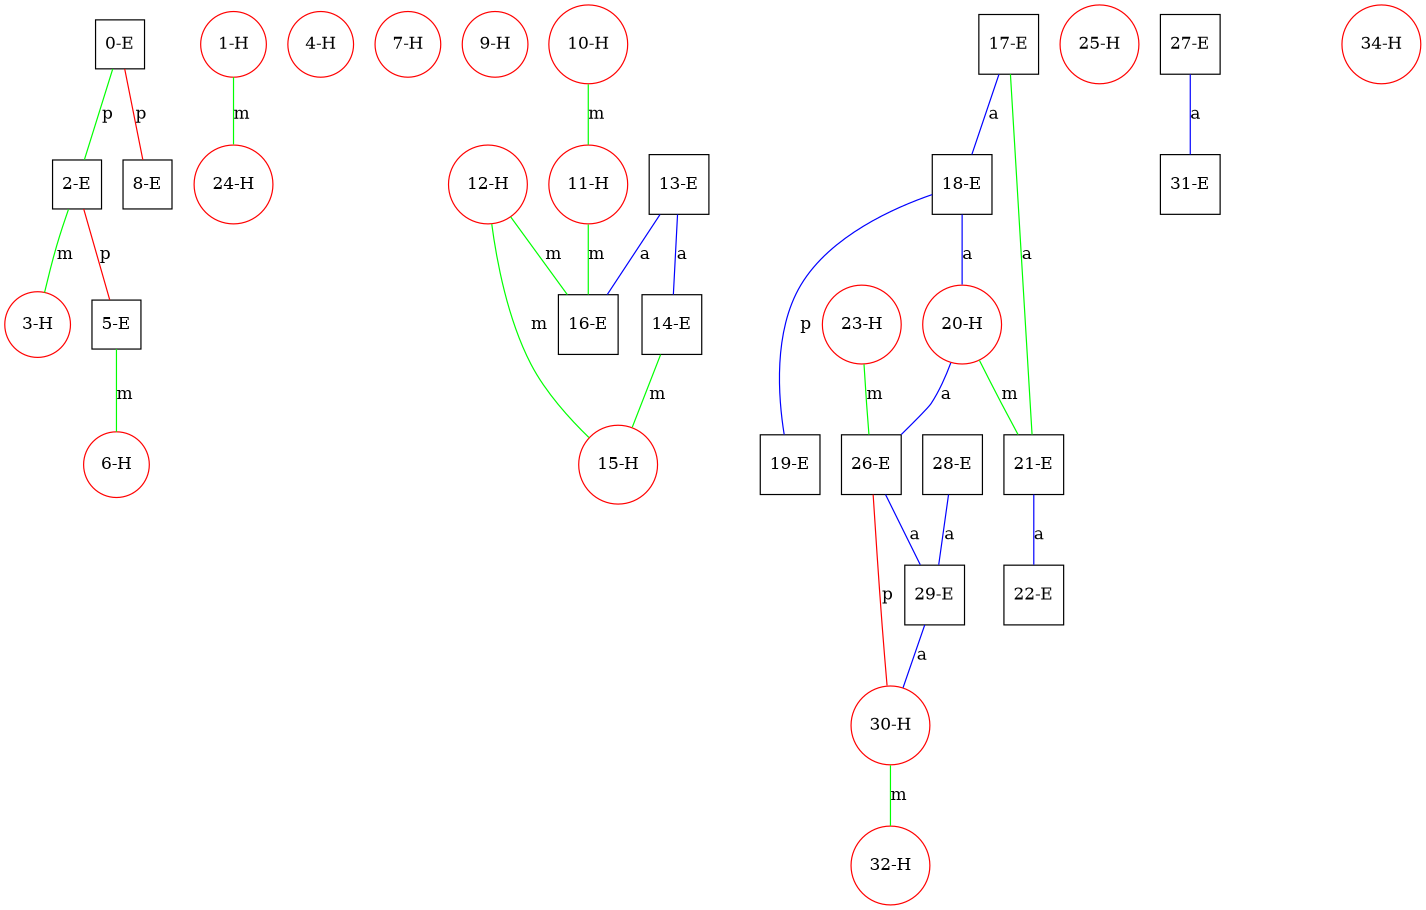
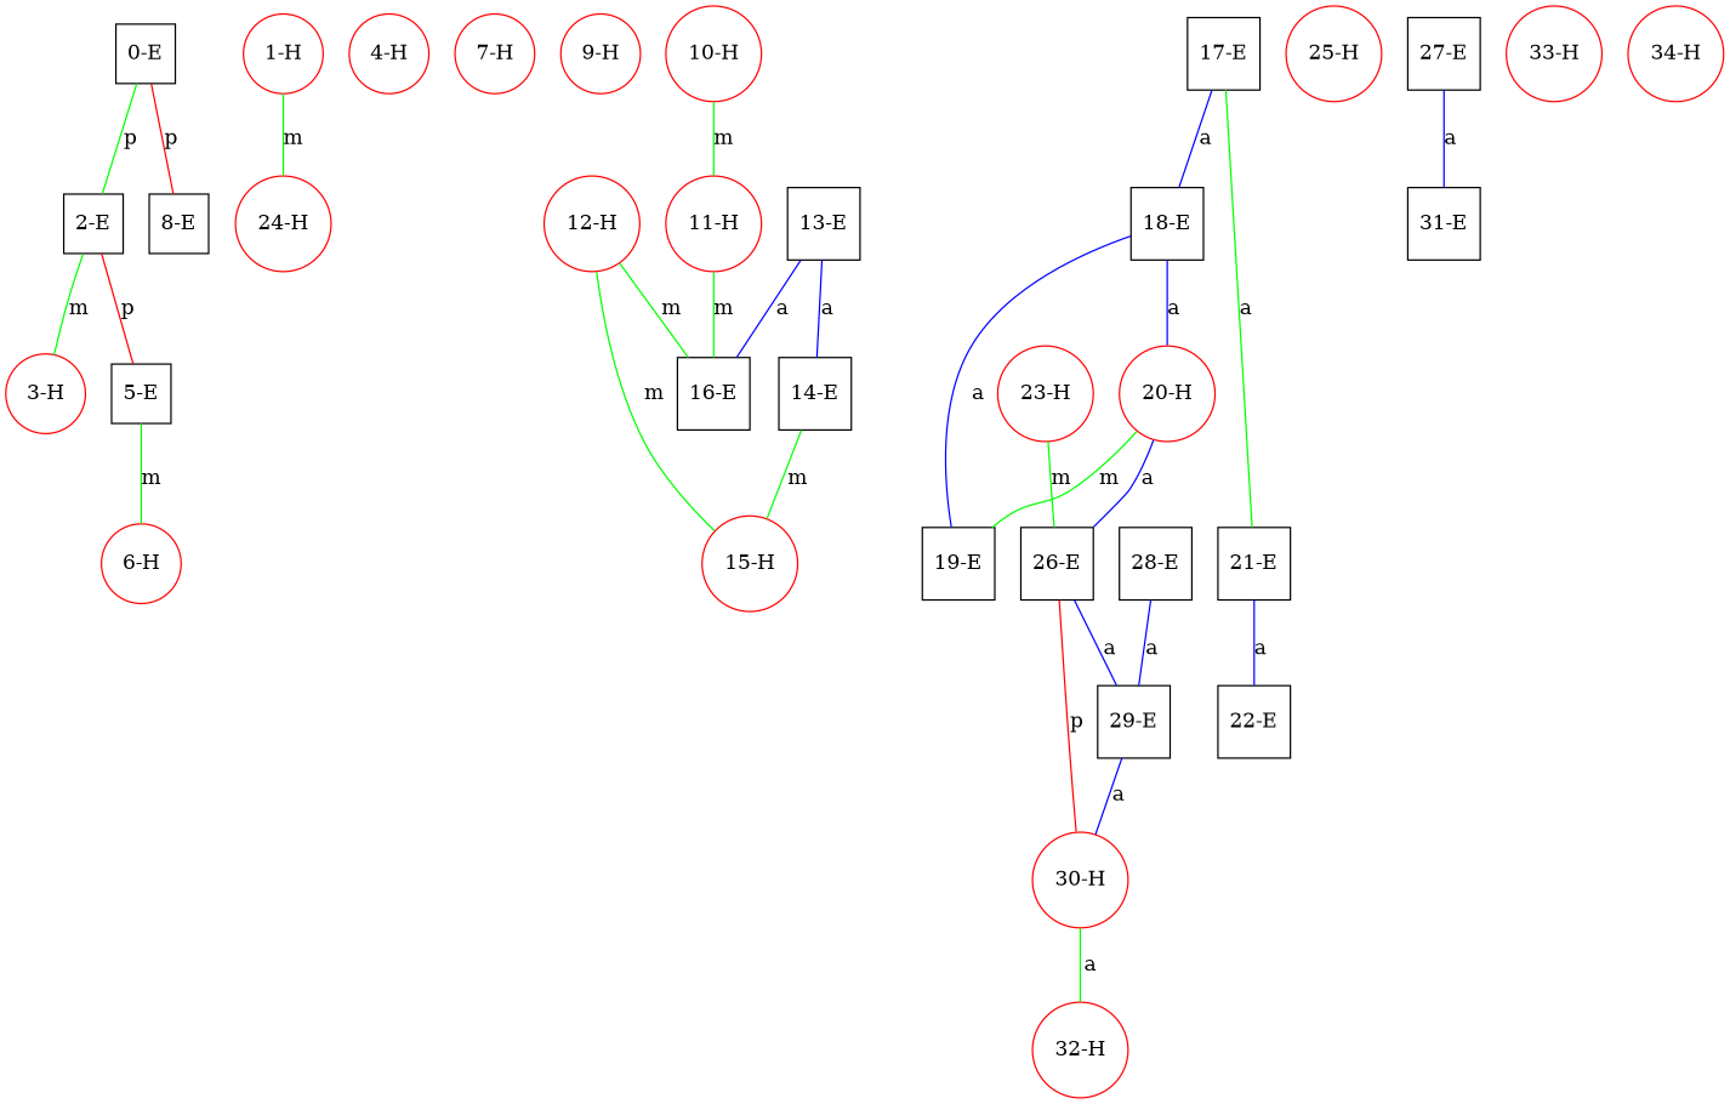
  graph {
    node [color=red shape=circle]
    edge [color=green]
    n1 [color=black label="0-E" shape=square]
    n2 [color=black label="2-E" shape=square]
    n3 [color=black label="8-E" shape=square]
    n4 [label="3-H"]
    n5 [color=black label="5-E" shape=square]
    n6 [label="1-H"]
    n7 [label="24-H"]
    n8 [label="6-H"]
    n9 [label="4-H"]
    n10 [label="7-H"]
    n11 [label="9-H"]
    n12 [label="10-H"]
    n13 [label="11-H"]
    n14 [color=black label="16-E" shape=square]
    n15 [label="12-H"]
    n16 [label="15-H"]
    n17 [color=black label="13-E" shape=square]
    n18 [color=black label="14-E" shape=square]
    n19 [color=black label="17-E" shape=square]
    n20 [color=black label="18-E" shape=square]
    n21 [color=black label="21-E" shape=square]
    n22 [color=black label="19-E" shape=square]
    n23 [label="20-H"]
    n24 [color=black label="22-E" shape=square]
    n25 [color=black label="26-E" shape=square]
    n26 [color=black label="29-E" shape=square]
    n27 [label="30-H"]
    n28 [label="23-H"]
    n29 [label="25-H"]
    n30 [label="32-H"]
    n31 [color=black label="27-E" shape=square]
    n32 [color=black label="31-E" shape=square]
    n33 [color=black label="28-E" shape=square]
+   n34 [label="33-H"]
    n35 [label="34-H"]
    n1 -- n2 [label=p]
    n1 -- n3 [color=red label=p]
    n2 -- n4 [label=m]
    n2 -- n5 [color=red label=p]
    n5 -- n8 [label=m]
    n6 -- n7 [label=m]
    n12 -- n13 [label=m]
    n13 -- n14 [label=m]
    n15 -- n14 [label=m]
    n15 -- n16 [label=m]
    n17 -- n14 [color=blue label=a]
    n17 -- n18 [color=blue label=a]
    n18 -- n16 [label=m]
    n19 -- n20 [color=blue label=a]
    n19 -- n21 [label=a]
-   n20 -- n22 [color=blue label=p]
+   n20 -- n22 [color=blue label=a]
    n20 -- n23 [color=blue label=a]
    n21 -- n24 [color=blue label=a]
-   n23 -- n21 [label=m]
+   n23 -- n22 [label=m]
    n23 -- n25 [color=blue label=a]
    n25 -- n26 [color=blue label=a]
    n25 -- n27 [color=red label=p]
    n26 -- n27 [color=blue label=a]
-   n27 -- n30 [label=m]
+   n27 -- n30 [label=a]
    n28 -- n25 [label=m]
    n31 -- n32 [color=blue label=a]
    n33 -- n26 [color=blue label=a]
  }
